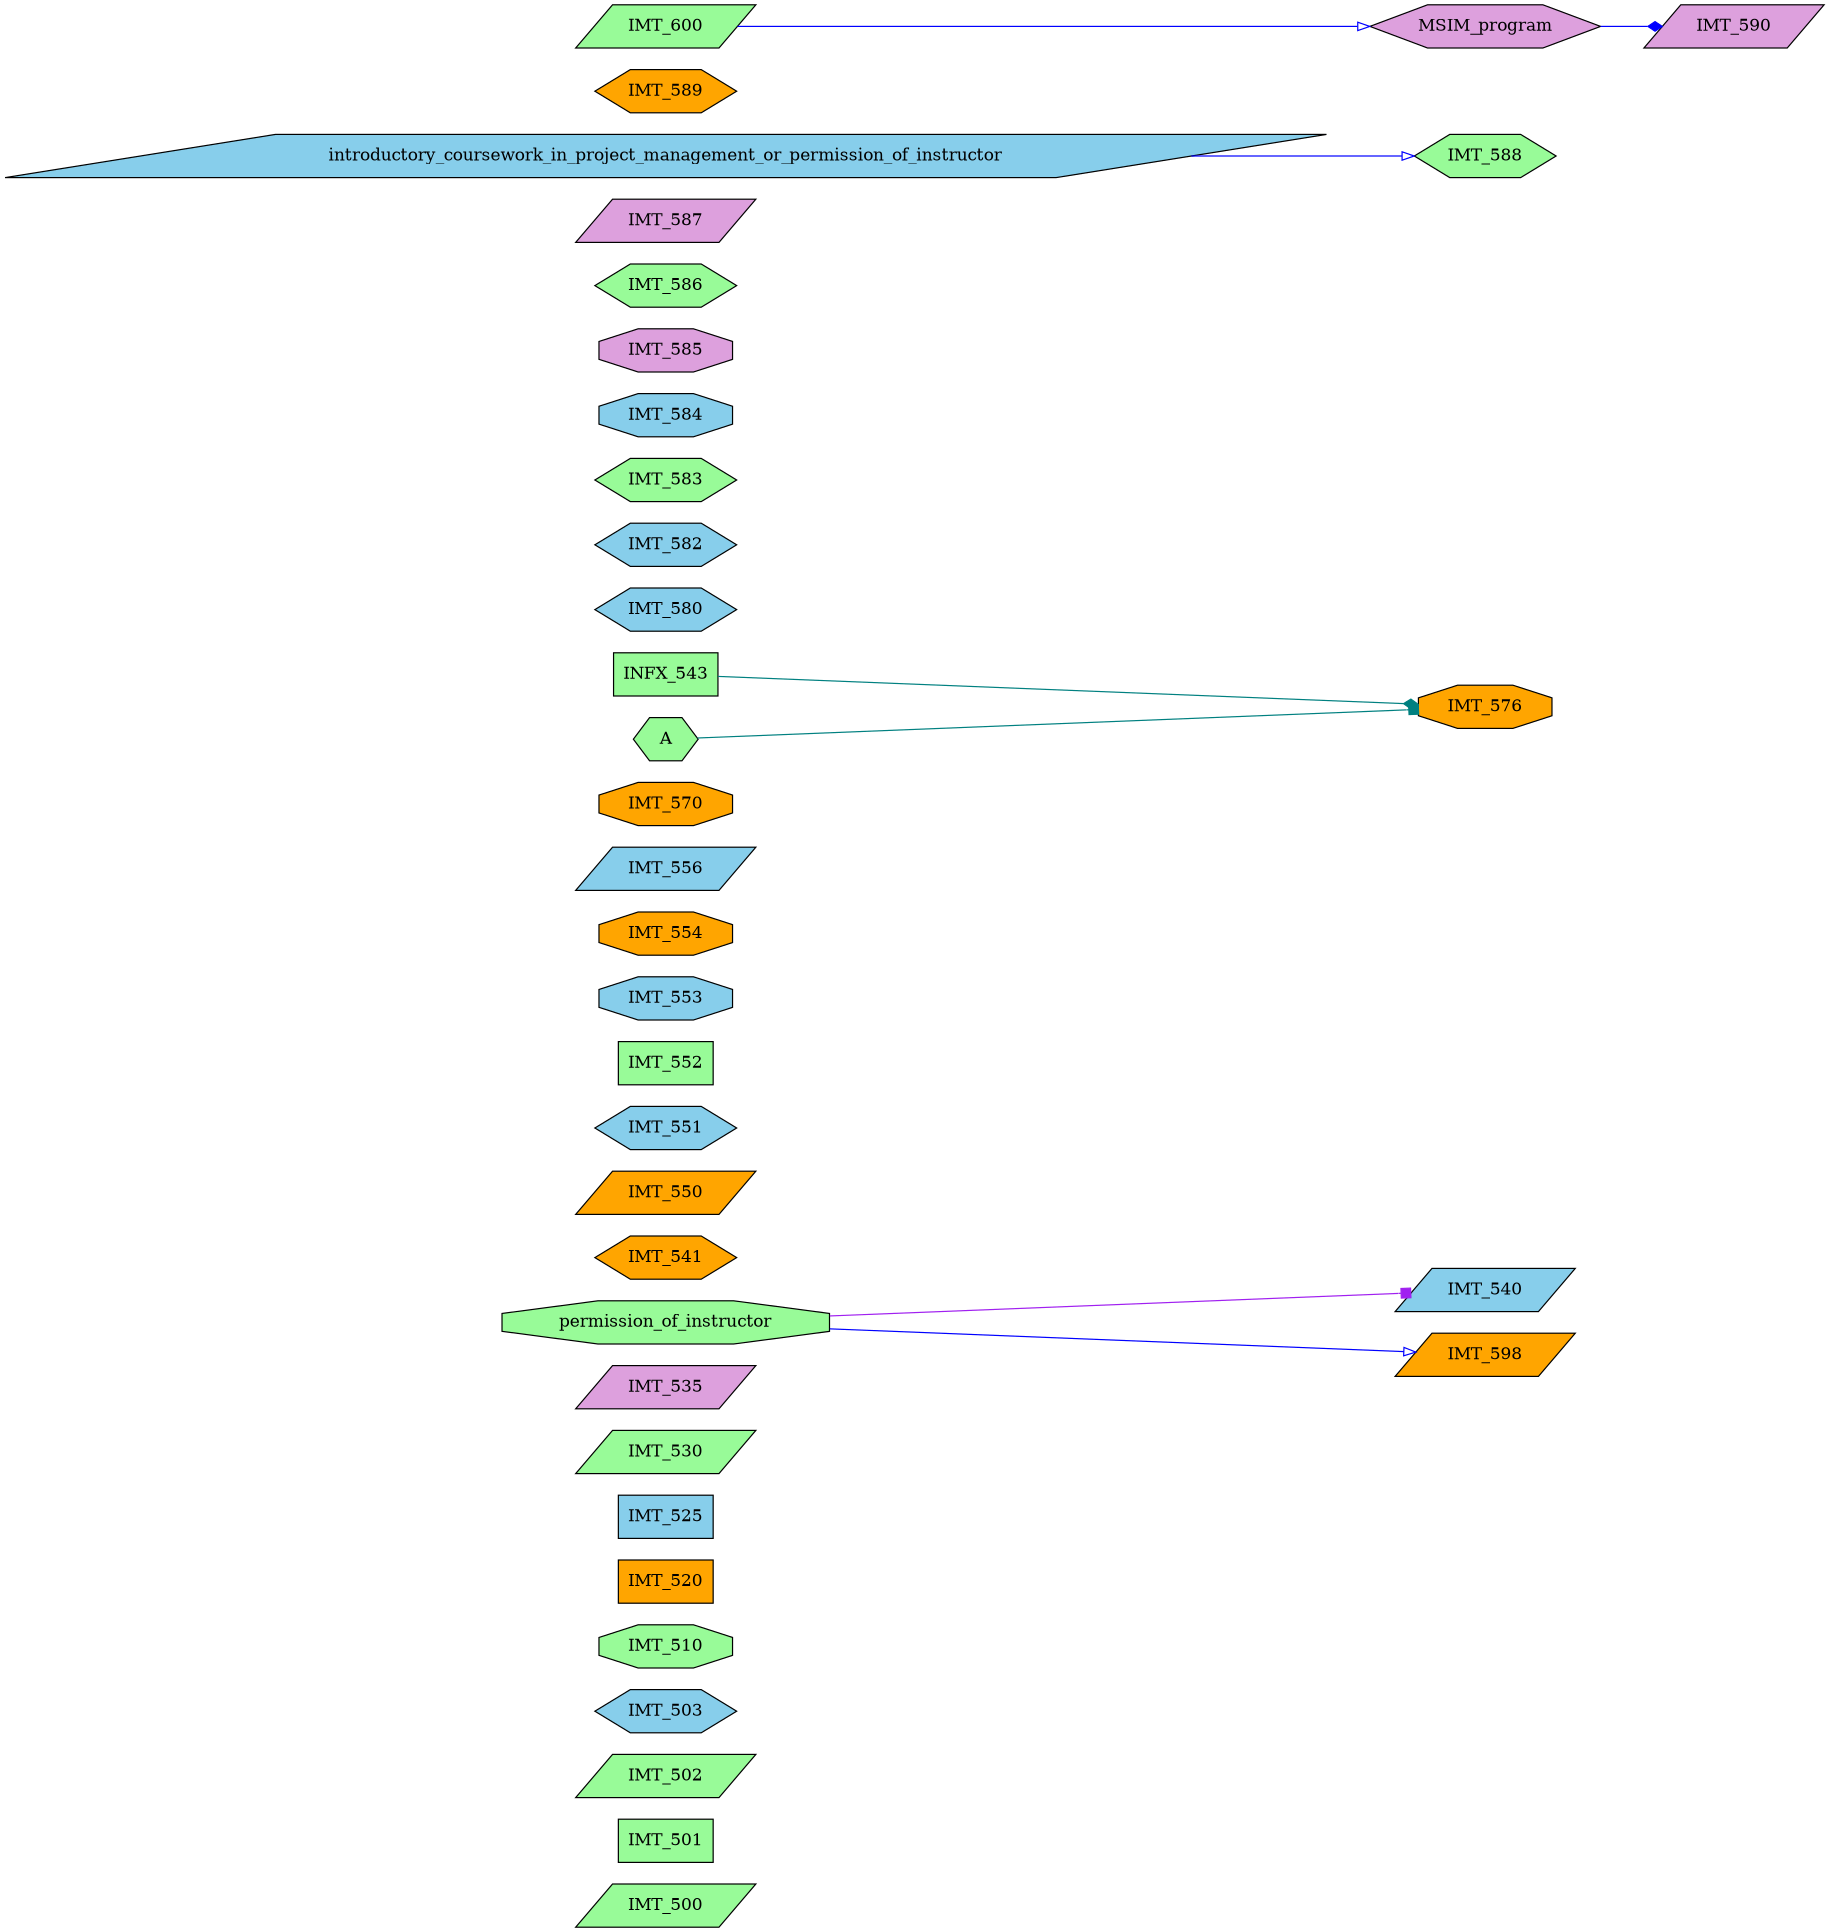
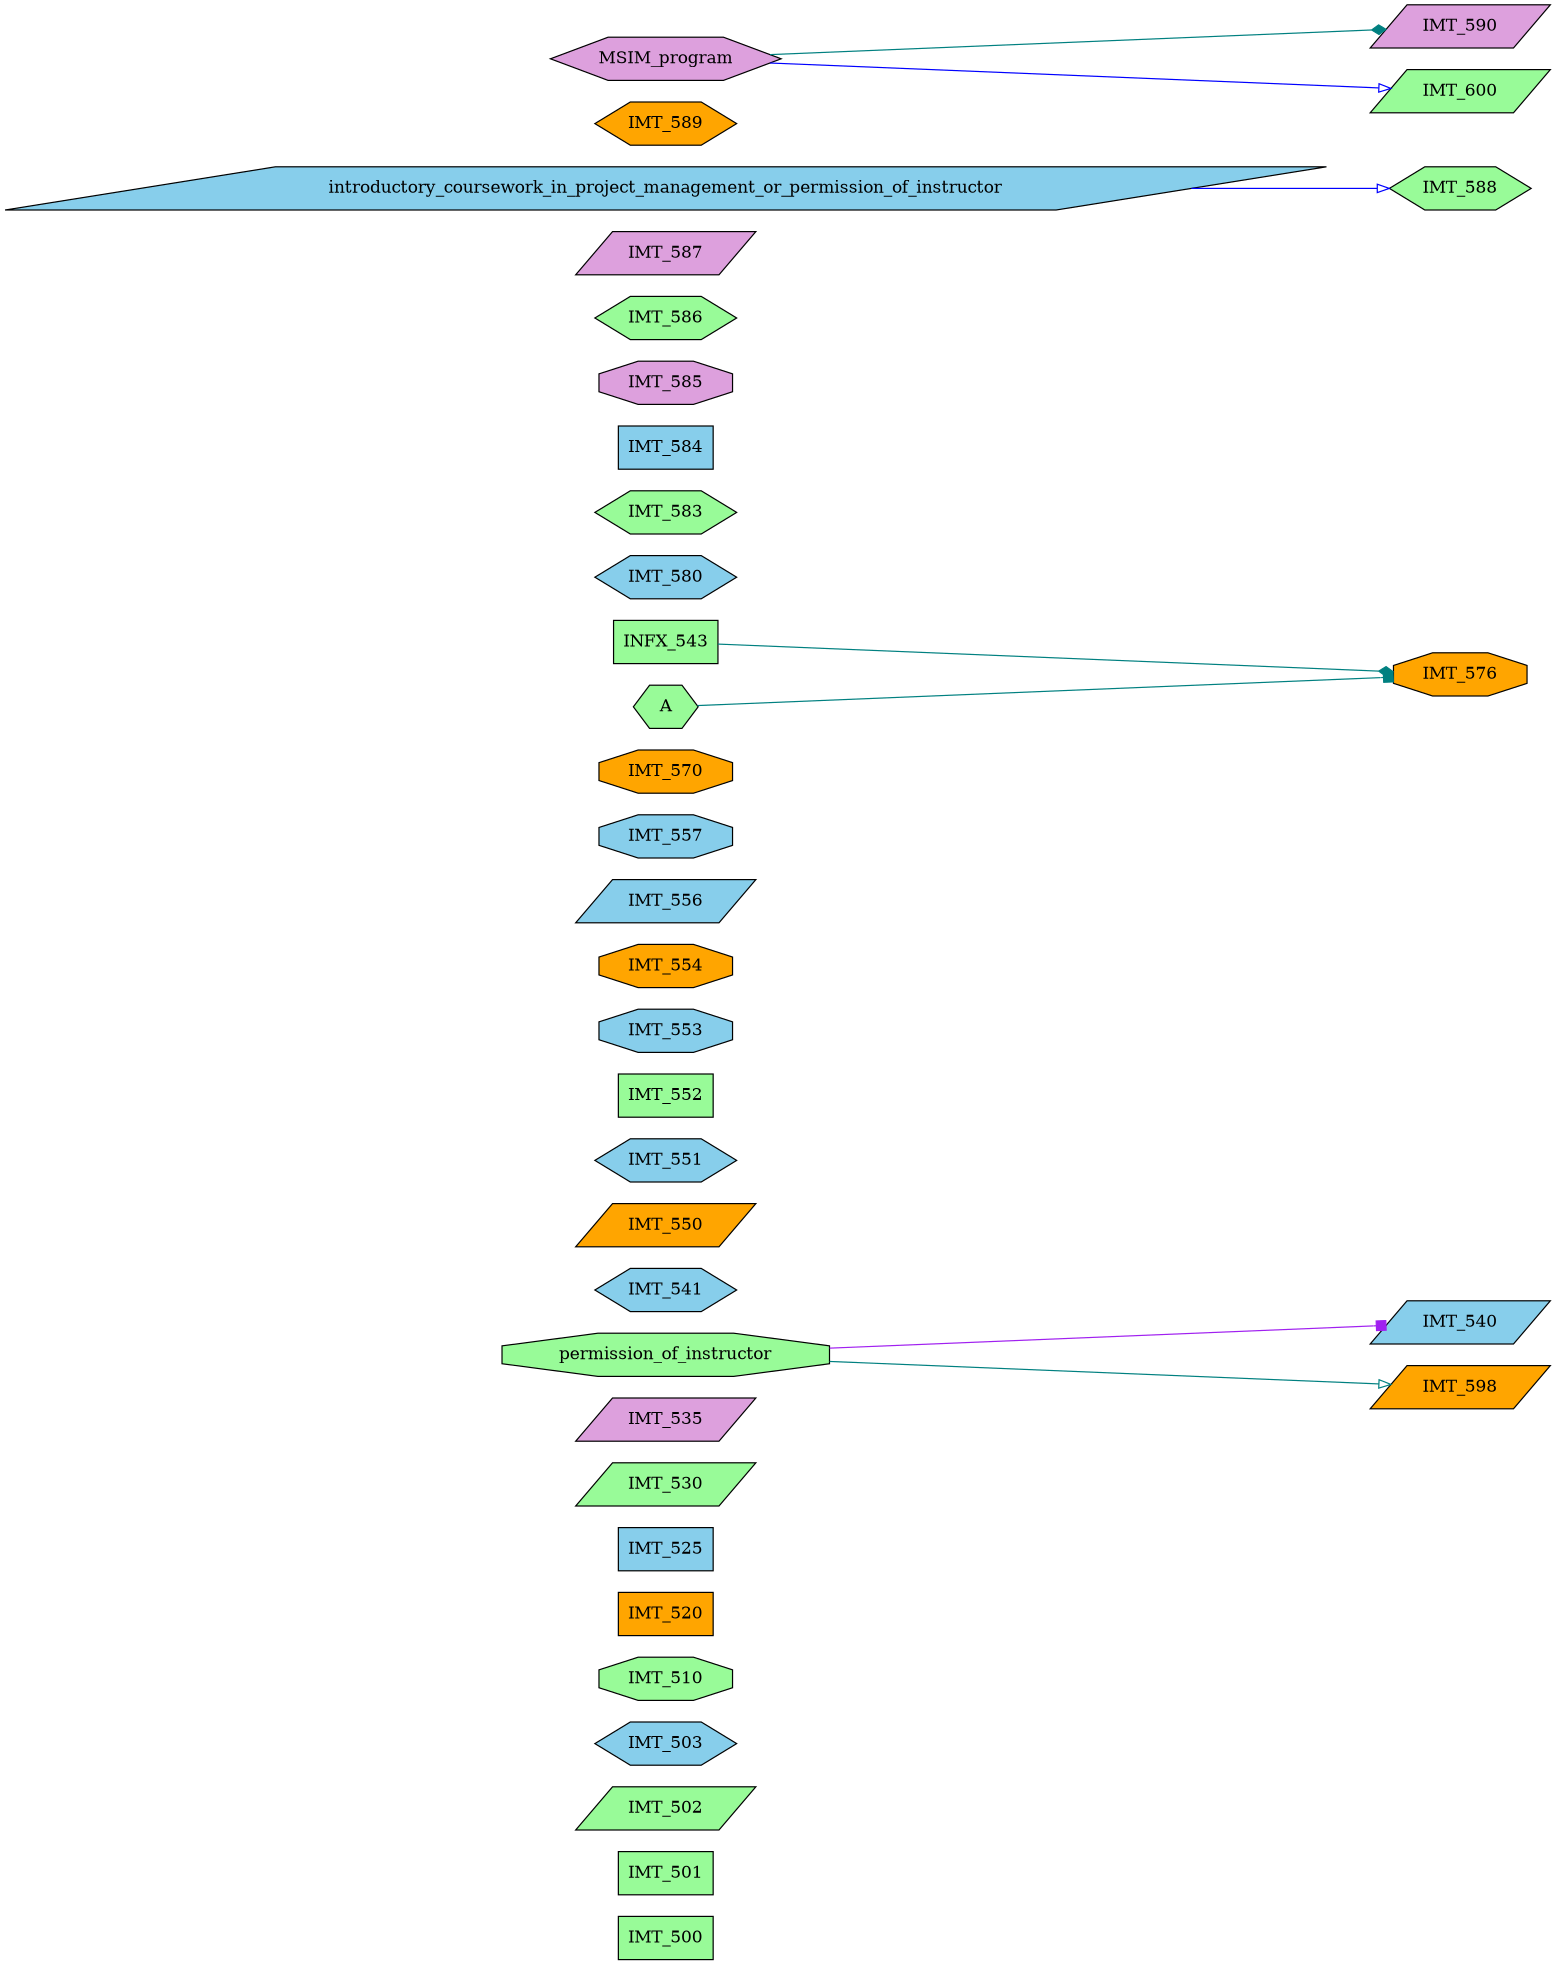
  digraph {
    rankdir=LR
    node [fillcolor=palegreen shape=parallelogram style=filled]
    edge [arrowhead=onormal color=teal]
-   IMT_500
+   IMT_500 [shape=box]
    IMT_501 [shape=box]
    IMT_502
    IMT_503 [fillcolor=skyblue shape=hexagon]
    IMT_510 [shape=octagon]
    IMT_520 [fillcolor=orange shape=box]
    IMT_525 [fillcolor=skyblue shape=box]
    IMT_530
    IMT_535 [fillcolor=plum]
    permission_of_instructor [shape=octagon]
    IMT_540 [fillcolor=skyblue]
    IMT_598 [fillcolor=orange]
-   IMT_541 [fillcolor=orange shape=hexagon]
+   IMT_541 [fillcolor=skyblue shape=hexagon]
    IMT_550 [fillcolor=orange]
    IMT_551 [fillcolor=skyblue shape=hexagon]
    IMT_552 [shape=box]
    IMT_553 [fillcolor=skyblue shape=octagon]
    IMT_554 [fillcolor=orange shape=octagon]
    IMT_556 [fillcolor=skyblue]
+   IMT_557 [fillcolor=skyblue shape=octagon]
    IMT_570 [fillcolor=orange shape=octagon]
    INFX_543 [shape=box]
    IMT_576 [fillcolor=orange shape=octagon]
    A [shape=hexagon]
    IMT_580 [fillcolor=skyblue shape=hexagon]
-   IMT_582 [fillcolor=skyblue shape=hexagon]
    IMT_583 [shape=hexagon]
-   IMT_584 [fillcolor=skyblue shape=octagon]
+   IMT_584 [fillcolor=skyblue shape=box]
    IMT_585 [fillcolor=plum shape=octagon]
    IMT_586 [shape=hexagon]
    IMT_587 [fillcolor=plum]
    introductory_coursework_in_project_management_or_permission_of_instructor [fillcolor=skyblue]
    IMT_588 [shape=hexagon]
    IMT_589 [fillcolor=orange shape=hexagon]
    MSIM_program [fillcolor=plum shape=hexagon]
    IMT_590 [fillcolor=plum]
    IMT_600
    permission_of_instructor -> IMT_540 [arrowhead=box color=purple]
-   permission_of_instructor -> IMT_598 [color=blue]
+   permission_of_instructor -> IMT_598
    INFX_543 -> IMT_576 [arrowhead=diamond]
    A -> IMT_576 [arrowhead=box]
    introductory_coursework_in_project_management_or_permission_of_instructor -> IMT_588 [color=blue]
-   MSIM_program -> IMT_590 [arrowhead=diamond color=blue]
-   IMT_600 -> MSIM_program [color=blue]
+   MSIM_program -> IMT_590 [arrowhead=diamond]
+   MSIM_program -> IMT_600 [color=blue]
  }
